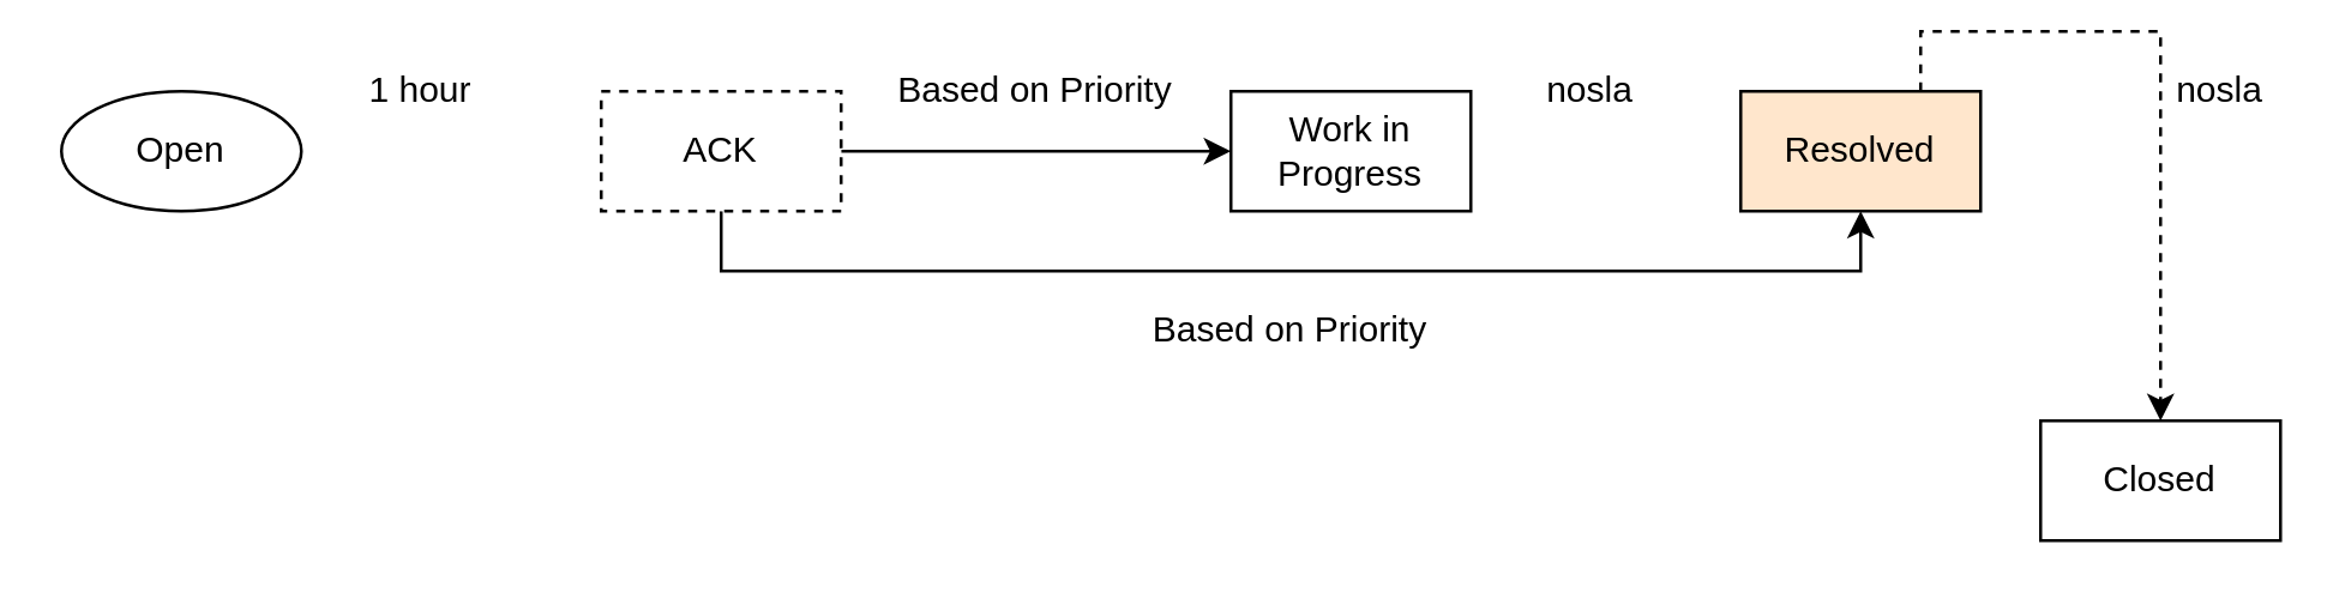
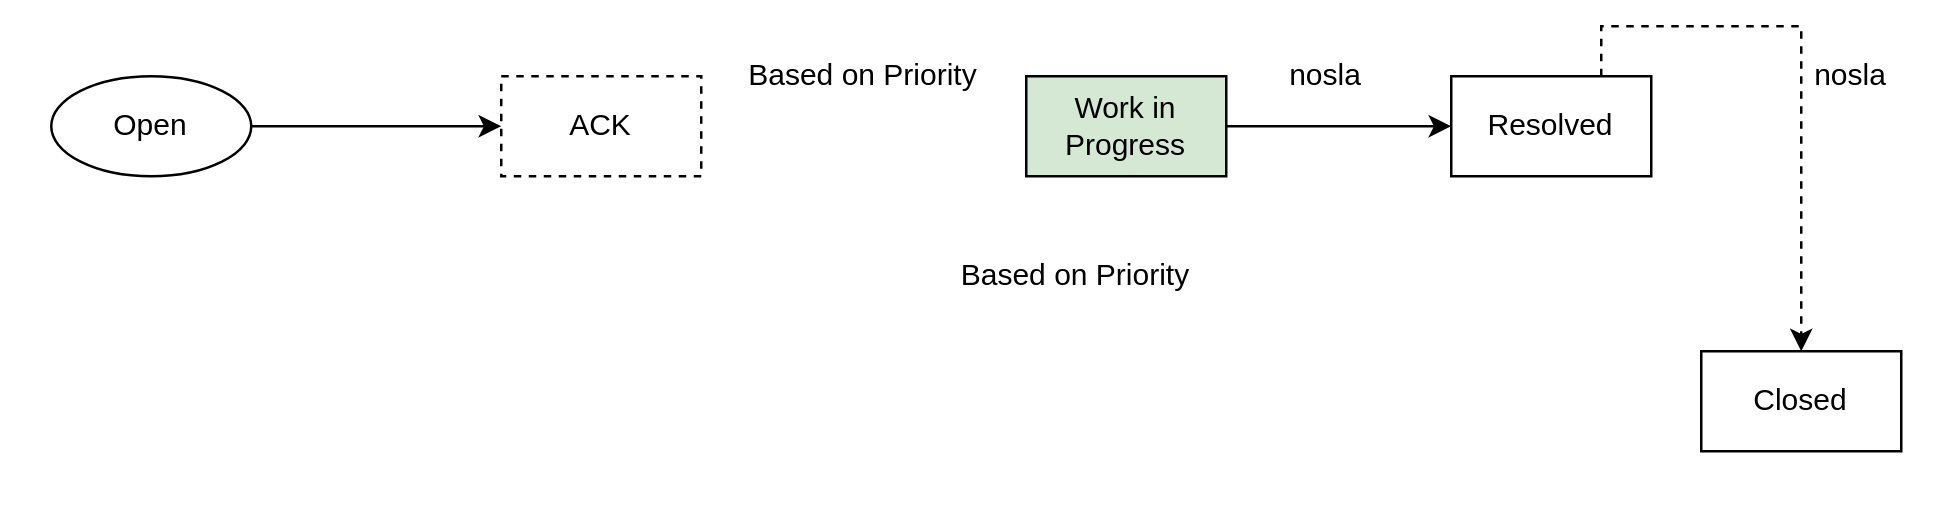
  <mxCell id="0" />
  <mxCell id="1" parent="0" />
+ <mxCell id="2" style="edgeStyle=orthogonalEdgeStyle;rounded=0;orthogonalLoop=1;jettySize=auto;html=1;exitX=1;exitY=0.5;exitDx=0;exitDy=0;entryX=0;entryY=0.5;entryDx=0;entryDy=0;" edge="1" parent="1" source="3" target="6"><mxGeometry relative="1" as="geometry" /></mxCell>
  <mxCell id="3" value="Open" style="ellipse;whiteSpace=wrap;html=1;" vertex="1" parent="1"><mxGeometry x="20" y="30" width="80" height="40" as="geometry" /></mxCell>
- <mxCell id="4" style="edgeStyle=orthogonalEdgeStyle;rounded=0;orthogonalLoop=1;jettySize=auto;html=1;exitX=1;exitY=0.5;exitDx=0;exitDy=0;entryX=0;entryY=0.5;entryDx=0;entryDy=0;" edge="1" parent="1" source="6" target="8"><mxGeometry relative="1" as="geometry" /></mxCell>
- <mxCell id="5" style="edgeStyle=orthogonalEdgeStyle;rounded=0;orthogonalLoop=1;jettySize=auto;html=1;exitX=0.5;exitY=1;exitDx=0;exitDy=0;entryX=0.5;entryY=1;entryDx=0;entryDy=0;" edge="1" parent="1" source="6" target="10"><mxGeometry relative="1" as="geometry" /></mxCell>
  <mxCell id="6" value="ACK" style="rounded=0;whiteSpace=wrap;html=1;dashed=1;" vertex="1" parent="1"><mxGeometry x="200" y="30" width="80" height="40" as="geometry" /></mxCell>
- <mxCell id="8" value="Work in Progress" style="rounded=0;whiteSpace=wrap;html=1;" vertex="1" parent="1"><mxGeometry x="410" y="30" width="80" height="40" as="geometry" /></mxCell>
+ <mxCell id="7" style="edgeStyle=orthogonalEdgeStyle;rounded=0;orthogonalLoop=1;jettySize=auto;html=1;exitX=1;exitY=0.5;exitDx=0;exitDy=0;" edge="1" parent="1" source="8" target="10"><mxGeometry relative="1" as="geometry" /></mxCell>
+ <mxCell id="8" value="Work in Progress" style="rounded=0;whiteSpace=wrap;html=1;fillColor=#d5e8d4;" vertex="1" parent="1"><mxGeometry x="410" y="30" width="80" height="40" as="geometry" /></mxCell>
  <mxCell id="9" style="edgeStyle=orthogonalEdgeStyle;rounded=0;orthogonalLoop=1;jettySize=auto;html=1;exitX=0.75;exitY=0;exitDx=0;exitDy=0;entryX=0.5;entryY=0;entryDx=0;entryDy=0;dashed=1;" edge="1" parent="1" source="10" target="11"><mxGeometry relative="1" as="geometry" /></mxCell>
- <mxCell id="10" value="Resolved" style="rounded=0;whiteSpace=wrap;html=1;fillColor=#ffe6cc;" vertex="1" parent="1"><mxGeometry x="580" y="30" width="80" height="40" as="geometry" /></mxCell>
+ <mxCell id="10" value="Resolved" style="rounded=0;whiteSpace=wrap;html=1;" vertex="1" parent="1"><mxGeometry x="580" y="30" width="80" height="40" as="geometry" /></mxCell>
  <mxCell id="11" value="Closed&lt;br&gt;" style="rounded=0;whiteSpace=wrap;html=1;" vertex="1" parent="1"><mxGeometry x="680" y="140" width="80" height="40" as="geometry" /></mxCell>
  <mxCell id="12" value="nosla" style="text;html=1;strokeColor=none;fillColor=none;align=center;verticalAlign=middle;whiteSpace=wrap;rounded=0;" vertex="1" parent="1"><mxGeometry x="720" y="20" width="40" height="20" as="geometry" /></mxCell>
  <mxCell id="13" value="nosla" style="text;html=1;strokeColor=none;fillColor=none;align=center;verticalAlign=middle;whiteSpace=wrap;rounded=0;" vertex="1" parent="1"><mxGeometry x="510" y="20" width="40" height="20" as="geometry" /></mxCell>
- <mxCell id="14" value="1 hour" style="text;html=1;strokeColor=none;fillColor=none;align=center;verticalAlign=middle;whiteSpace=wrap;rounded=0;" vertex="1" parent="1"><mxGeometry x="120" y="20" width="40" height="20" as="geometry" /></mxCell>
  <mxCell id="15" value="Based on Priority" style="text;html=1;strokeColor=none;fillColor=none;align=center;verticalAlign=middle;whiteSpace=wrap;rounded=0;" vertex="1" parent="1"><mxGeometry x="380" y="100" width="100" height="20" as="geometry" /></mxCell>
  <mxCell id="16" value="Based on Priority" style="text;html=1;strokeColor=none;fillColor=none;align=center;verticalAlign=middle;whiteSpace=wrap;rounded=0;" vertex="1" parent="1"><mxGeometry x="295" y="20" width="100" height="20" as="geometry" /></mxCell>
